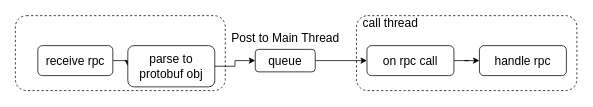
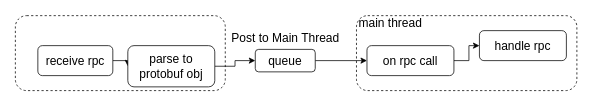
  <mxCell id="0" />
  <mxCell id="1" parent="0" />
  <mxCell id="2" value="" style="rounded=1;whiteSpace=wrap;html=1;fontSize=16;fillColor=none;dashed=1;" vertex="1" parent="1"><mxGeometry x="475" y="20" width="294" height="100" as="geometry" /></mxCell>
  <mxCell id="3" value="" style="rounded=1;whiteSpace=wrap;html=1;fontSize=16;fillColor=none;dashed=1;" vertex="1" parent="1"><mxGeometry x="20" y="20" width="280" height="100" as="geometry" /></mxCell>
  <mxCell id="4" style="edgeStyle=orthogonalEdgeStyle;rounded=0;orthogonalLoop=1;jettySize=auto;html=1;entryX=0;entryY=0.5;entryDx=0;entryDy=0;fontSize=16;" edge="1" parent="1" source="5" target="7"><mxGeometry relative="1" as="geometry" /></mxCell>
  <mxCell id="5" value="&lt;font style=&quot;font-size: 16px&quot;&gt;receive rpc&lt;/font&gt;" style="rounded=1;whiteSpace=wrap;html=1;" vertex="1" parent="1"><mxGeometry x="50" y="60" width="100" height="40" as="geometry" /></mxCell>
  <mxCell id="6" style="edgeStyle=orthogonalEdgeStyle;rounded=0;orthogonalLoop=1;jettySize=auto;html=1;entryX=0;entryY=0.5;entryDx=0;entryDy=0;fontSize=16;" edge="1" parent="1" source="7" target="13"><mxGeometry relative="1" as="geometry" /></mxCell>
  <mxCell id="7" value="&lt;span style=&quot;font-size: 16px&quot;&gt;parse to protobuf obj&lt;/span&gt;" style="rounded=1;whiteSpace=wrap;html=1;" vertex="1" parent="1"><mxGeometry x="170" y="60" width="116" height="55" as="geometry" /></mxCell>
  <mxCell id="8" style="edgeStyle=orthogonalEdgeStyle;rounded=0;orthogonalLoop=1;jettySize=auto;html=1;fontSize=16;" edge="1" parent="1" source="9" target="10"><mxGeometry relative="1" as="geometry" /></mxCell>
  <mxCell id="9" value="&lt;span style=&quot;font-size: 16px&quot;&gt;on rpc call&lt;/span&gt;" style="rounded=1;whiteSpace=wrap;html=1;" vertex="1" parent="1"><mxGeometry x="489" y="60" width="116" height="40" as="geometry" /></mxCell>
- <mxCell id="10" value="&lt;span style=&quot;font-size: 16px&quot;&gt;handle rpc&lt;/span&gt;" style="rounded=1;whiteSpace=wrap;html=1;" vertex="1" parent="1"><mxGeometry x="639" y="60" width="116" height="40" as="geometry" /></mxCell>
- <mxCell id="11" value="call thread" style="text;html=1;resizable=0;autosize=1;align=center;verticalAlign=middle;points=[];fillColor=none;strokeColor=none;rounded=0;dashed=1;fontSize=16;" vertex="1" parent="1"><mxGeometry x="470" y="20" width="100" height="20" as="geometry" /></mxCell>
+ <mxCell id="10" value="&lt;span style=&quot;font-size: 16px&quot;&gt;handle rpc&lt;/span&gt;" style="rounded=1;whiteSpace=wrap;html=1;" vertex="1" parent="1"><mxGeometry x="639" y="40" width="116" height="40" as="geometry" /></mxCell>
+ <mxCell id="11" value="main thread" style="text;html=1;resizable=0;autosize=1;align=center;verticalAlign=middle;points=[];fillColor=none;strokeColor=none;rounded=0;dashed=1;fontSize=16;" vertex="1" parent="1"><mxGeometry x="470" y="20" width="100" height="20" as="geometry" /></mxCell>
  <mxCell id="12" style="edgeStyle=orthogonalEdgeStyle;rounded=0;orthogonalLoop=1;jettySize=auto;html=1;fontSize=16;" edge="1" parent="1" source="13" target="9"><mxGeometry relative="1" as="geometry" /></mxCell>
  <mxCell id="13" value="&lt;span style=&quot;font-size: 16px&quot;&gt;queue&lt;/span&gt;" style="rounded=1;whiteSpace=wrap;html=1;" vertex="1" parent="1"><mxGeometry x="340" y="65" width="80" height="30" as="geometry" /></mxCell>
  <mxCell id="14" value="Post to Main Thread" style="text;html=1;resizable=0;autosize=1;align=center;verticalAlign=middle;points=[];fillColor=none;strokeColor=none;rounded=0;dashed=1;fontSize=16;" vertex="1" parent="1"><mxGeometry x="300" y="40" width="160" height="20" as="geometry" /></mxCell>
